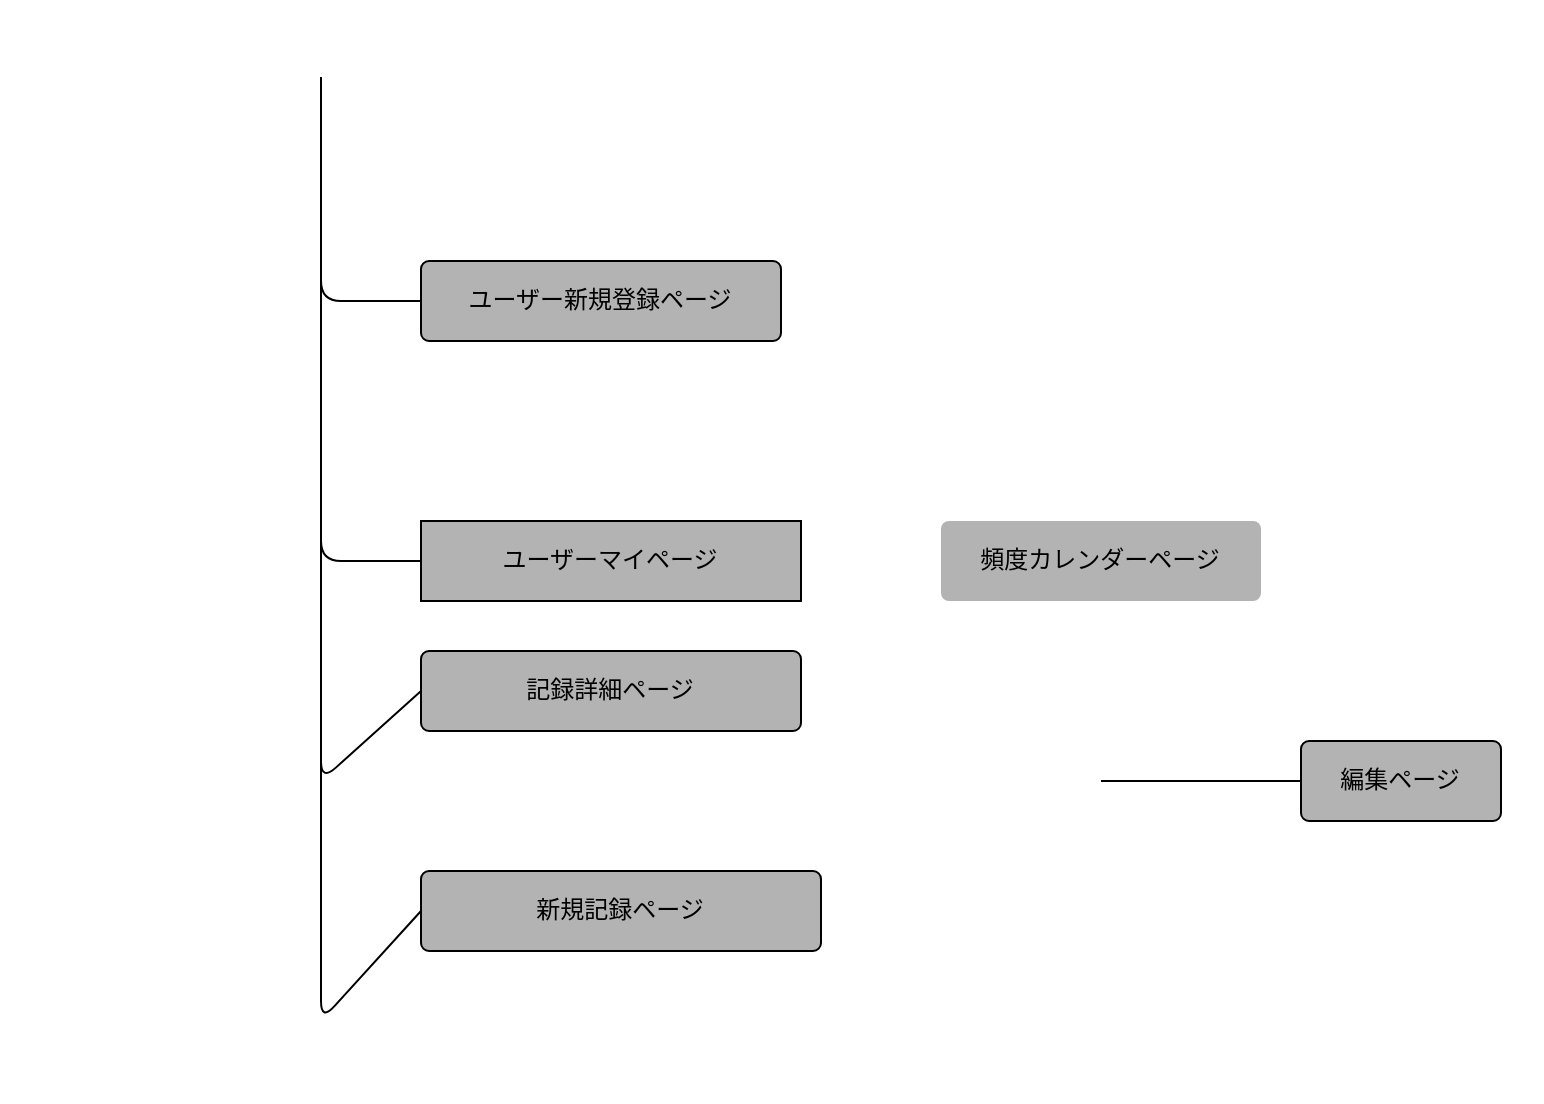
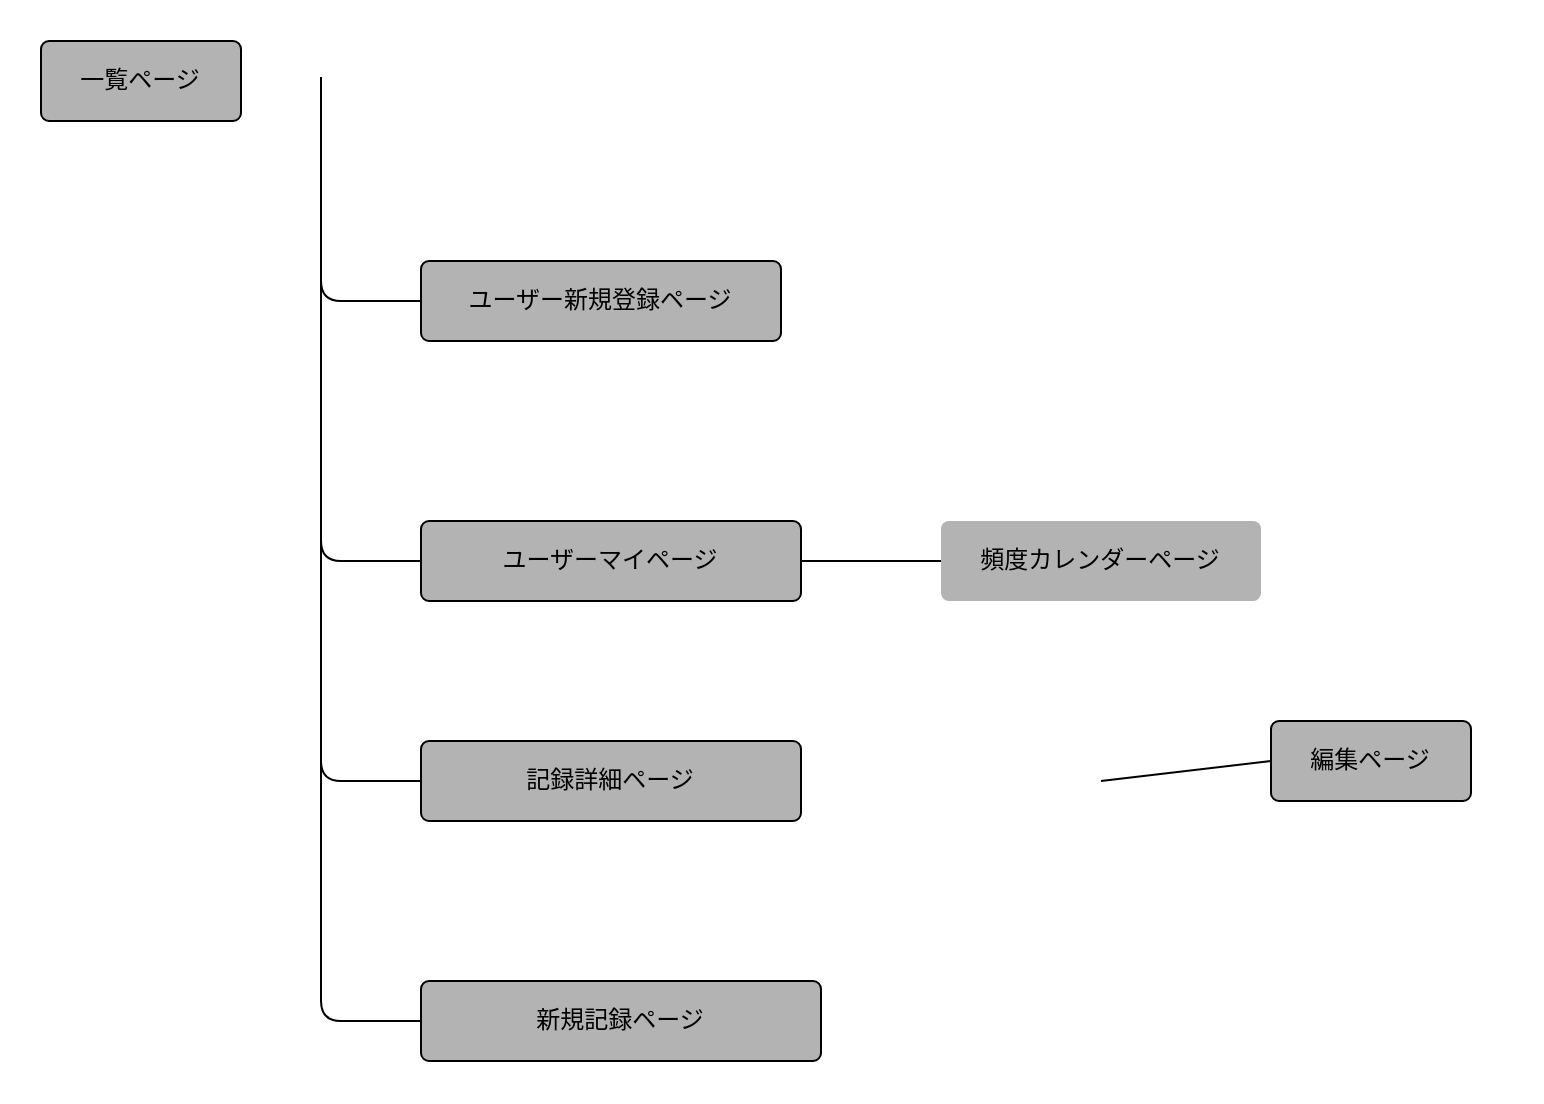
  <mxCell id="0" />
  <mxCell id="1" parent="0" />
+ <mxCell id="2" value="&lt;font color=&quot;#000000&quot;&gt;一覧ページ&lt;/font&gt;" style="rounded=1;arcSize=10;whiteSpace=wrap;html=1;align=center;fillColor=#B3B3B3;strokeColor=#000000;" vertex="1" parent="1"><mxGeometry x="20" y="20" width="100" height="40" as="geometry" /></mxCell>
  <mxCell id="3" style="edgeStyle=none;html=1;exitX=0;exitY=0.5;exitDx=0;exitDy=0;fontColor=#FFFFFF;endArrow=none;endFill=0;" edge="1" parent="1" source="4"><mxGeometry relative="1" as="geometry"><mxPoint x="160" y="40" as="targetPoint" /><Array as="points"><mxPoint x="160" y="150" /></Array></mxGeometry></mxCell>
  <mxCell id="4" value="ユーザー新規登録ページ" style="rounded=1;arcSize=10;whiteSpace=wrap;html=1;align=center;fontColor=none;fillColor=#B3B3B3;" vertex="1" parent="1"><mxGeometry x="210" y="130" width="180" height="40" as="geometry" /></mxCell>
  <mxCell id="5" style="edgeStyle=none;html=1;exitX=0;exitY=0.5;exitDx=0;exitDy=0;fontColor=#FFFFFF;endArrow=none;endFill=0;" edge="1" parent="1" source="6"><mxGeometry relative="1" as="geometry"><mxPoint x="160" y="40" as="targetPoint" /><Array as="points"><mxPoint x="160" y="280" /></Array></mxGeometry></mxCell>
- <mxCell id="6" value="&lt;font color=&quot;#000000&quot;&gt;ユーザーマイページ&lt;/font&gt;" style="arcSize=10;whiteSpace=wrap;html=1;align=center;fontColor=#FFFFFF;strokeColor=#000000;fillColor=#B3B3B3;rounded=0;" vertex="1" parent="1"><mxGeometry x="210" y="260" width="190" height="40" as="geometry" /></mxCell>
+ <mxCell id="6" value="&lt;font color=&quot;#000000&quot;&gt;ユーザーマイページ&lt;/font&gt;" style="rounded=1;arcSize=10;whiteSpace=wrap;html=1;align=center;fontColor=#FFFFFF;strokeColor=#000000;fillColor=#B3B3B3;" vertex="1" parent="1"><mxGeometry x="210" y="260" width="190" height="40" as="geometry" /></mxCell>
+ <mxCell id="7" style="edgeStyle=none;html=1;exitX=0;exitY=0.5;exitDx=0;exitDy=0;fontColor=#FFFFFF;endArrow=none;endFill=0;" edge="1" parent="1" source="8" target="6"><mxGeometry relative="1" as="geometry" /></mxCell>
  <mxCell id="8" value="&lt;font color=&quot;#000000&quot;&gt;頻度カレンダーページ&lt;/font&gt;" style="rounded=1;arcSize=10;whiteSpace=wrap;html=1;align=center;fontColor=#FFFFFF;fillColor=#B3B3B3;strokeColor=none;" vertex="1" parent="1"><mxGeometry x="470" y="260" width="160" height="40" as="geometry" /></mxCell>
  <mxCell id="9" style="edgeStyle=none;html=1;exitX=0;exitY=0.5;exitDx=0;exitDy=0;fontColor=#FFFFFF;endArrow=none;endFill=0;" edge="1" parent="1" source="10"><mxGeometry relative="1" as="geometry"><mxPoint x="160" y="38" as="targetPoint" /><Array as="points"><mxPoint x="160" y="390" /></Array></mxGeometry></mxCell>
- <mxCell id="10" value="&lt;font color=&quot;#000000&quot;&gt;記録詳細ページ&lt;/font&gt;" style="rounded=1;arcSize=10;whiteSpace=wrap;html=1;align=center;fontColor=#FFFFFF;fillColor=#B3B3B3;strokeColor=#000000;" vertex="1" parent="1"><mxGeometry x="210" y="325" width="190" height="40" as="geometry" /></mxCell>
+ <mxCell id="10" value="&lt;font color=&quot;#000000&quot;&gt;記録詳細ページ&lt;/font&gt;" style="rounded=1;arcSize=10;whiteSpace=wrap;html=1;align=center;fontColor=#FFFFFF;fillColor=#B3B3B3;strokeColor=#000000;" vertex="1" parent="1"><mxGeometry x="210" y="370" width="190" height="40" as="geometry" /></mxCell>
  <mxCell id="11" style="edgeStyle=none;html=1;exitX=0;exitY=0.5;exitDx=0;exitDy=0;fontColor=#FFFFFF;endArrow=none;endFill=0;" edge="1" parent="1" source="12"><mxGeometry relative="1" as="geometry"><mxPoint x="550" y="390" as="targetPoint" /></mxGeometry></mxCell>
- <mxCell id="12" value="&lt;font color=&quot;#000000&quot;&gt;編集ページ&lt;/font&gt;" style="rounded=1;arcSize=10;whiteSpace=wrap;html=1;align=center;fontColor=#FFFFFF;strokeColor=#000000;fillColor=#B3B3B3;" vertex="1" parent="1"><mxGeometry x="650" y="370" width="100" height="40" as="geometry" /></mxCell>
+ <mxCell id="12" value="&lt;font color=&quot;#000000&quot;&gt;編集ページ&lt;/font&gt;" style="rounded=1;arcSize=10;whiteSpace=wrap;html=1;align=center;fontColor=#FFFFFF;strokeColor=#000000;fillColor=#B3B3B3;" vertex="1" parent="1"><mxGeometry x="635" y="360" width="100" height="40" as="geometry" /></mxCell>
  <mxCell id="13" style="edgeStyle=none;html=1;exitX=0;exitY=0.5;exitDx=0;exitDy=0;fontColor=#FFFFFF;endArrow=none;endFill=0;" edge="1" parent="1" source="14"><mxGeometry relative="1" as="geometry"><mxPoint x="160" y="40" as="targetPoint" /><Array as="points"><mxPoint x="160" y="510" /></Array></mxGeometry></mxCell>
- <mxCell id="14" value="&lt;font color=&quot;#000000&quot;&gt;新規記録ページ&lt;/font&gt;" style="rounded=1;arcSize=10;whiteSpace=wrap;html=1;align=center;fontColor=#FFFFFF;strokeColor=#000000;fillColor=#B3B3B3;" vertex="1" parent="1"><mxGeometry x="210" y="435" width="200" height="40" as="geometry" /></mxCell>
+ <mxCell id="14" value="&lt;font color=&quot;#000000&quot;&gt;新規記録ページ&lt;/font&gt;" style="rounded=1;arcSize=10;whiteSpace=wrap;html=1;align=center;fontColor=#FFFFFF;strokeColor=#000000;fillColor=#B3B3B3;" vertex="1" parent="1"><mxGeometry x="210" y="490" width="200" height="40" as="geometry" /></mxCell>
